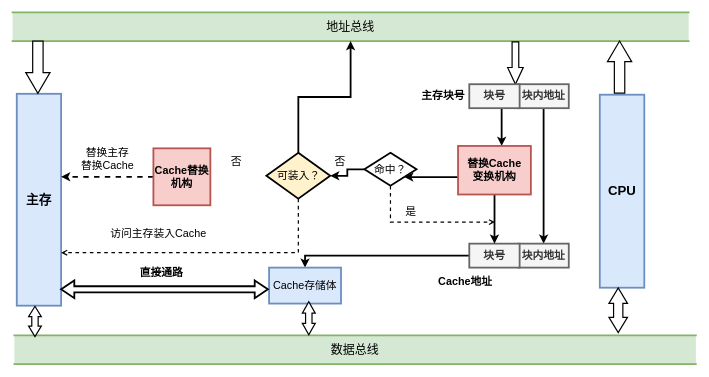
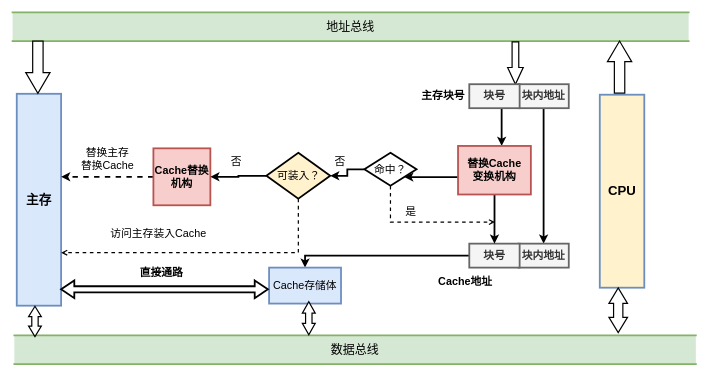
  <mxCell id="0" />
  <mxCell id="1" parent="0" />
  <mxCell id="2" value="&lt;font style=&quot;font-size: 20px&quot;&gt;地址总线&lt;/font&gt;" style="shape=partialRectangle;whiteSpace=wrap;html=1;left=0;right=0;strokeWidth=3;align=center;fillColor=#d5e8d4;strokeColor=#82b366;" parent="1" vertex="1"><mxGeometry x="20" y="20" width="1128" height="48" as="geometry" /></mxCell>
  <mxCell id="3" value="&lt;font style=&quot;font-size: 21px&quot;&gt;&lt;b&gt;主存&lt;/b&gt;&lt;/font&gt;" style="rounded=0;whiteSpace=wrap;html=1;strokeWidth=3;align=center;fillColor=#dae8fc;strokeColor=#6c8ebf;" parent="1" vertex="1"><mxGeometry x="27" y="156" width="74" height="353.5" as="geometry" /></mxCell>
- <mxCell id="4" value="&lt;font style=&quot;font-size: 22px&quot;&gt;&lt;b&gt;CPU&lt;/b&gt;&lt;/font&gt;" style="rounded=0;whiteSpace=wrap;html=1;strokeWidth=3;fillColor=#dae8fc;strokeColor=#6c8ebf;" parent="1" vertex="1"><mxGeometry x="999.75" y="157.5" width="74.25" height="322" as="geometry" /></mxCell>
+ <mxCell id="4" value="&lt;font style=&quot;font-size: 22px&quot;&gt;&lt;b&gt;CPU&lt;/b&gt;&lt;/font&gt;" style="rounded=0;whiteSpace=wrap;html=1;strokeWidth=3;fillColor=#fff2cc;strokeColor=#6c8ebf;" parent="1" vertex="1"><mxGeometry x="999.75" y="157.5" width="74.25" height="322" as="geometry" /></mxCell>
  <mxCell id="5" value="&lt;font style=&quot;font-size: 20px&quot;&gt;数据总线&lt;/font&gt;" style="shape=partialRectangle;whiteSpace=wrap;html=1;left=0;right=0;fillColor=#d5e8d4;strokeWidth=3;align=center;strokeColor=#82b366;" parent="1" vertex="1"><mxGeometry x="23" y="559" width="1137" height="48" as="geometry" /></mxCell>
  <mxCell id="6" value="" style="shape=mxgraph.arrows.arrow_up;html=1;verticalLabelPosition=bottom;verticalAlign=top;strokeWidth=2;strokeColor=#000000;" parent="1" vertex="1"><mxGeometry x="1012.5" y="68" width="40.5" height="87" as="geometry" /></mxCell>
  <mxCell id="7" value="" style="shape=mxgraph.arrows.arrow_up;html=1;verticalLabelPosition=bottom;verticalAlign=top;strokeWidth=2;strokeColor=#000000;direction=west;" parent="1" vertex="1"><mxGeometry x="42" y="68" width="40.5" height="87" as="geometry" /></mxCell>
  <mxCell id="8" value="" style="shape=mxgraph.arrows.two_way_arrow_horizontal;html=1;verticalLabelPosition=bottom;verticalAlign=top;strokeWidth=2;strokeColor=#000000;direction=south;" parent="1" vertex="1"><mxGeometry x="46.75" y="510.5" width="21.25" height="50.5" as="geometry" /></mxCell>
  <mxCell id="9" value="" style="shape=mxgraph.arrows.two_way_arrow_horizontal;html=1;verticalLabelPosition=bottom;verticalAlign=top;strokeWidth=2;strokeColor=#000000;direction=south;" parent="1" vertex="1"><mxGeometry x="1015" y="480" width="31" height="74.5" as="geometry" /></mxCell>
  <mxCell id="10" value="" style="shape=mxgraph.arrows.arrow_down;html=1;verticalLabelPosition=bottom;verticalAlign=top;strokeWidth=2;strokeColor=#000000;" parent="1" vertex="1"><mxGeometry x="846" y="69.5" width="26" height="70.5" as="geometry" /></mxCell>
  <mxCell id="11" style="edgeStyle=orthogonalEdgeStyle;rounded=0;orthogonalLoop=1;jettySize=auto;html=1;entryX=0.5;entryY=0;entryDx=0;entryDy=0;fontSize=18;strokeColor=default;strokeWidth=3;" parent="1" source="12" target="15" edge="1"><mxGeometry relative="1" as="geometry" /></mxCell>
  <mxCell id="12" value="块内地址" style="rounded=0;whiteSpace=wrap;html=1;strokeWidth=3;verticalAlign=middle;fontSize=18;fontStyle=1;fillColor=#f5f5f5;strokeColor=#666666;fontColor=#333333;" parent="1" vertex="1"><mxGeometry x="864" y="140" width="84" height="40" as="geometry" /></mxCell>
  <mxCell id="13" value="" style="edgeStyle=orthogonalEdgeStyle;rounded=0;orthogonalLoop=1;jettySize=auto;html=1;fontSize=18;strokeWidth=3;" parent="1" source="14" target="20" edge="1"><mxGeometry relative="1" as="geometry"><Array as="points"><mxPoint x="836" y="210" /><mxPoint x="836" y="210" /></Array></mxGeometry></mxCell>
  <mxCell id="14" value="块号" style="rounded=0;whiteSpace=wrap;html=1;strokeWidth=3;verticalAlign=middle;fontSize=18;fontStyle=1;fillColor=#f5f5f5;strokeColor=#666666;fontColor=#333333;" parent="1" vertex="1"><mxGeometry x="782" y="140" width="84" height="40" as="geometry" /></mxCell>
  <mxCell id="15" value="块内地址" style="rounded=0;whiteSpace=wrap;html=1;strokeWidth=3;verticalAlign=middle;fontSize=18;fontStyle=1;fillColor=#f5f5f5;strokeColor=#666666;fontColor=#333333;" parent="1" vertex="1"><mxGeometry x="864" y="406" width="84" height="40" as="geometry" /></mxCell>
  <mxCell id="16" style="edgeStyle=orthogonalEdgeStyle;rounded=0;orthogonalLoop=1;jettySize=auto;html=1;entryX=0.5;entryY=0;entryDx=0;entryDy=0;fontSize=18;strokeWidth=3;" parent="1" source="17" target="21" edge="1"><mxGeometry relative="1" as="geometry" /></mxCell>
  <mxCell id="17" value="块号" style="rounded=0;whiteSpace=wrap;html=1;strokeWidth=3;verticalAlign=middle;fontSize=18;fontStyle=1;fillColor=#f5f5f5;strokeColor=#666666;fontColor=#333333;" parent="1" vertex="1"><mxGeometry x="782" y="406" width="84" height="40" as="geometry" /></mxCell>
  <mxCell id="18" value="" style="edgeStyle=orthogonalEdgeStyle;rounded=0;orthogonalLoop=1;jettySize=auto;html=1;fontSize=18;strokeWidth=3;" parent="1" source="20" target="17" edge="1"><mxGeometry relative="1" as="geometry" /></mxCell>
  <mxCell id="19" value="" style="edgeStyle=orthogonalEdgeStyle;rounded=0;orthogonalLoop=1;jettySize=auto;html=1;fontSize=18;strokeWidth=3;" parent="1" source="20" target="28" edge="1"><mxGeometry relative="1" as="geometry"><Array as="points"><mxPoint x="716" y="295" /><mxPoint x="716" y="295" /></Array></mxGeometry></mxCell>
  <mxCell id="20" value="&lt;b&gt;替换Cache&lt;br&gt;变换机构&lt;br&gt;&lt;/b&gt;" style="rounded=0;whiteSpace=wrap;html=1;fontSize=18;strokeWidth=3;verticalAlign=middle;fillColor=#f8cecc;strokeColor=#b85450;" parent="1" vertex="1"><mxGeometry x="763.25" y="243" width="121.5" height="81" as="geometry" /></mxCell>
  <mxCell id="21" value="Cache存储体" style="rounded=0;whiteSpace=wrap;html=1;fontSize=18;strokeWidth=3;verticalAlign=middle;fillColor=#dae8fc;strokeColor=#6c8ebf;" parent="1" vertex="1"><mxGeometry x="448" y="446" width="120" height="60" as="geometry" /></mxCell>
  <mxCell id="22" value="" style="edgeStyle=orthogonalEdgeStyle;rounded=0;orthogonalLoop=1;jettySize=auto;html=1;fontSize=18;strokeColor=default;strokeWidth=3;dashed=1;" parent="1" source="23" target="3" edge="1"><mxGeometry relative="1" as="geometry"><Array as="points"><mxPoint x="171" y="295" /><mxPoint x="171" y="295" /></Array></mxGeometry></mxCell>
  <mxCell id="23" value="Cache替换机构" style="whiteSpace=wrap;html=1;aspect=fixed;fontSize=18;strokeWidth=3;verticalAlign=middle;fontStyle=1;fillColor=#f8cecc;strokeColor=#b85450;" parent="1" vertex="1"><mxGeometry x="255" y="247" width="95" height="95" as="geometry" /></mxCell>
  <mxCell id="24" value="&lt;b&gt;主存块号&lt;/b&gt;" style="text;html=1;align=center;verticalAlign=middle;resizable=0;points=[];autosize=1;strokeColor=none;fillColor=none;fontSize=18;strokeWidth=3;" parent="1" vertex="1"><mxGeometry x="697" y="147" width="82" height="26" as="geometry" /></mxCell>
  <mxCell id="25" value="&lt;b&gt;Cache地址&lt;/b&gt;" style="text;html=1;align=center;verticalAlign=middle;resizable=0;points=[];autosize=1;strokeColor=none;fillColor=none;fontSize=18;strokeWidth=3;" parent="1" vertex="1"><mxGeometry x="725" y="457" width="100" height="26" as="geometry" /></mxCell>
  <mxCell id="26" value="" style="edgeStyle=orthogonalEdgeStyle;rounded=0;orthogonalLoop=1;jettySize=auto;html=1;fontSize=18;strokeColor=default;strokeWidth=3;" parent="1" source="28" target="32" edge="1"><mxGeometry relative="1" as="geometry" /></mxCell>
  <mxCell id="27" style="edgeStyle=orthogonalEdgeStyle;rounded=0;orthogonalLoop=1;jettySize=auto;html=1;dashed=1;endArrow=open;endFill=0;strokeWidth=2;" parent="1" source="28" edge="1"><mxGeometry relative="1" as="geometry"><mxPoint x="825" y="370" as="targetPoint" /><Array as="points"><mxPoint x="651" y="370" /></Array></mxGeometry></mxCell>
  <mxCell id="28" value="命中？" style="rhombus;whiteSpace=wrap;html=1;rounded=0;fontSize=18;strokeWidth=3;" parent="1" vertex="1"><mxGeometry x="607" y="254.5" width="87" height="55" as="geometry" /></mxCell>
  <mxCell id="29" value="是" style="text;html=1;align=center;verticalAlign=middle;resizable=0;points=[];autosize=1;strokeColor=none;fillColor=none;fontSize=18;strokeWidth=3;" parent="1" vertex="1"><mxGeometry x="670" y="339" width="28" height="26" as="geometry" /></mxCell>
- <mxCell id="30" style="edgeStyle=orthogonalEdgeStyle;rounded=0;orthogonalLoop=1;jettySize=auto;html=1;fontSize=18;strokeColor=default;strokeWidth=3;" parent="1" source="32" target="2" edge="1"><mxGeometry relative="1" as="geometry" /></mxCell>
+ <mxCell id="30" style="edgeStyle=orthogonalEdgeStyle;rounded=0;orthogonalLoop=1;jettySize=auto;html=1;fontSize=18;strokeColor=default;strokeWidth=3;" parent="1" source="32" target="23" edge="1"><mxGeometry relative="1" as="geometry" /></mxCell>
  <mxCell id="31" style="edgeStyle=orthogonalEdgeStyle;rounded=0;orthogonalLoop=1;jettySize=auto;html=1;entryX=1;entryY=0.75;entryDx=0;entryDy=0;dashed=1;strokeWidth=2;endArrow=open;endFill=0;" parent="1" source="32" target="3" edge="1"><mxGeometry relative="1" as="geometry"><Array as="points"><mxPoint x="497" y="421" /></Array></mxGeometry></mxCell>
  <mxCell id="32" value="可装入？" style="rhombus;whiteSpace=wrap;html=1;rounded=0;fontSize=18;strokeWidth=3;fillColor=#fff2cc;" parent="1" vertex="1"><mxGeometry x="443.5" y="254.5" width="106.5" height="76.5" as="geometry" /></mxCell>
  <mxCell id="33" value="" style="shape=mxgraph.arrows.two_way_arrow_horizontal;html=1;verticalLabelPosition=bottom;verticalAlign=top;strokeWidth=2;strokeColor=#000000;direction=south;" parent="1" vertex="1"><mxGeometry x="503.5" y="503" width="21.5" height="55" as="geometry" /></mxCell>
  <mxCell id="34" value="" style="html=1;shadow=0;dashed=0;align=center;verticalAlign=middle;shape=mxgraph.arrows2.twoWayArrow;dy=0.65;dx=22;fontSize=18;strokeWidth=3;" parent="1" vertex="1"><mxGeometry x="101" y="467.5" width="345" height="29.5" as="geometry" /></mxCell>
  <mxCell id="35" value="&lt;b&gt;直接通路&lt;/b&gt;" style="text;html=1;align=center;verticalAlign=middle;resizable=0;points=[];autosize=1;strokeColor=none;fillColor=none;fontSize=18;strokeWidth=3;" parent="1" vertex="1"><mxGeometry x="227" y="441.5" width="82" height="26" as="geometry" /></mxCell>
  <mxCell id="36" value="访问主存装入Cache" style="text;html=1;align=center;verticalAlign=middle;resizable=0;points=[];autosize=1;strokeColor=none;fillColor=none;fontSize=18;strokeWidth=3;" parent="1" vertex="1"><mxGeometry x="178" y="376" width="170" height="26" as="geometry" /></mxCell>
  <mxCell id="37" value="否" style="text;html=1;align=center;verticalAlign=middle;resizable=0;points=[];autosize=1;strokeColor=none;fillColor=none;fontSize=18;strokeWidth=3;" parent="1" vertex="1"><mxGeometry x="552" y="256" width="28" height="26" as="geometry" /></mxCell>
  <mxCell id="38" value="否" style="text;html=1;align=center;verticalAlign=middle;resizable=0;points=[];autosize=1;strokeColor=none;fillColor=none;fontSize=18;strokeWidth=3;" parent="1" vertex="1"><mxGeometry x="379" y="256" width="28" height="26" as="geometry" /></mxCell>
  <mxCell id="39" value="替换主存&lt;br&gt;替换Cache" style="text;html=1;align=center;verticalAlign=middle;resizable=0;points=[];autosize=1;strokeColor=none;fillColor=none;fontSize=18;strokeWidth=3;" parent="1" vertex="1"><mxGeometry x="129" y="241" width="98" height="48" as="geometry" /></mxCell>
